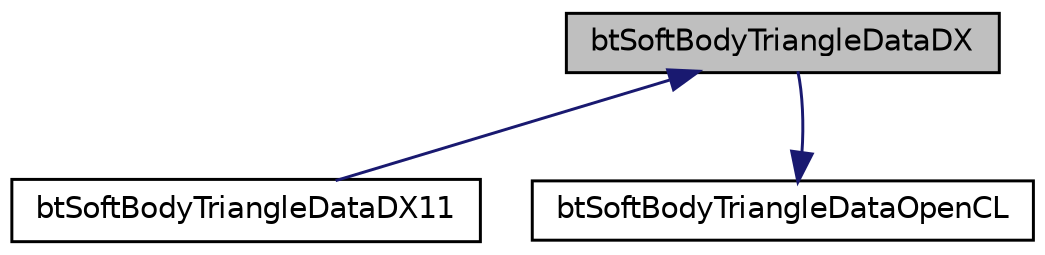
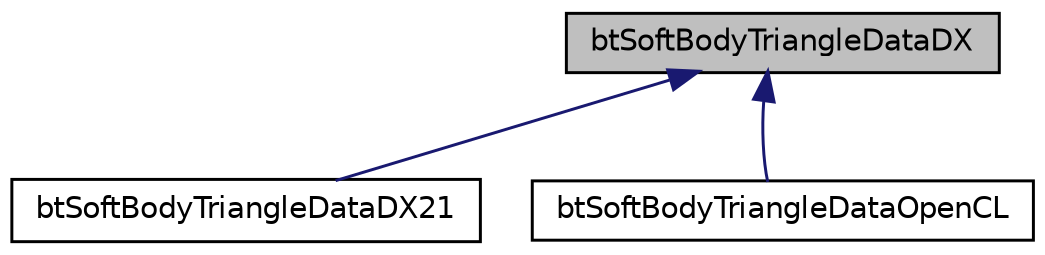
  digraph {
    node [color=black fillcolor=white fontname=Helvetica fontsize=10 shape=record style=filled]
    edge [color=midnightblue dir=back fontname=Helvetica fontsize=10 labelfontname=Helvetica labelfontsize=10 style=solid]
    n1 [fillcolor=grey75 fontcolor=black height=0.2 label=btSoftBodyTriangleDataDX width=0.4]
-   n2 [height=0.2 label=btSoftBodyTriangleDataDX11 width=0.4]
+   n2 [height=0.2 label=btSoftBodyTriangleDataDX21 width=0.4]
    n3 [height=0.2 label=btSoftBodyTriangleDataOpenCL width=0.4]
    n1 -> n2
-   n3 -> n1
+   n1 -> n3
  }
